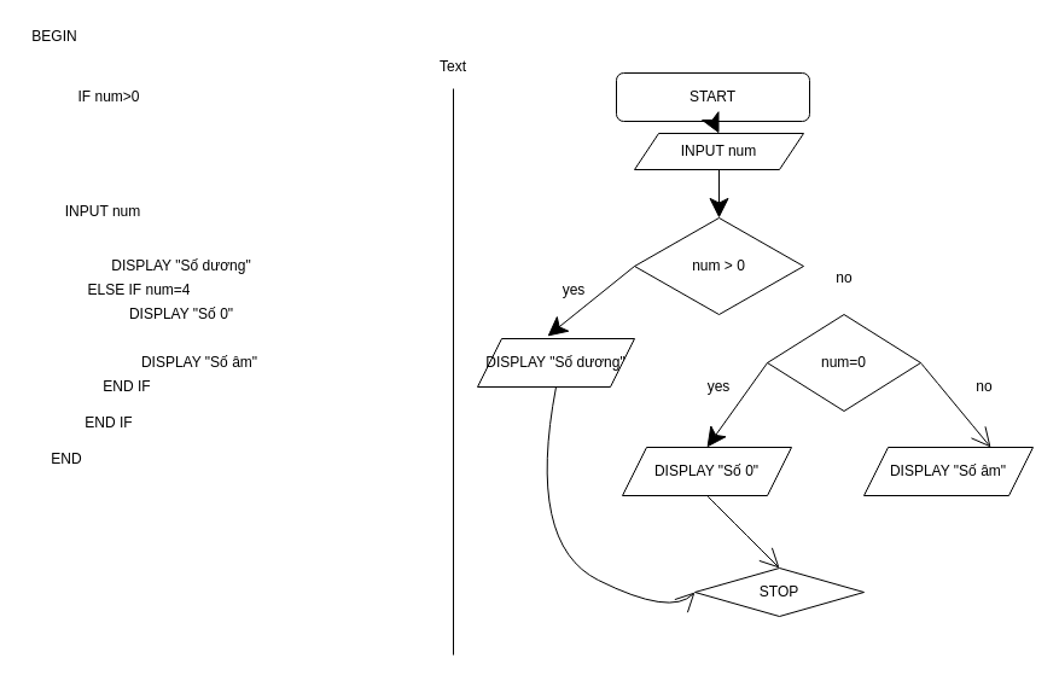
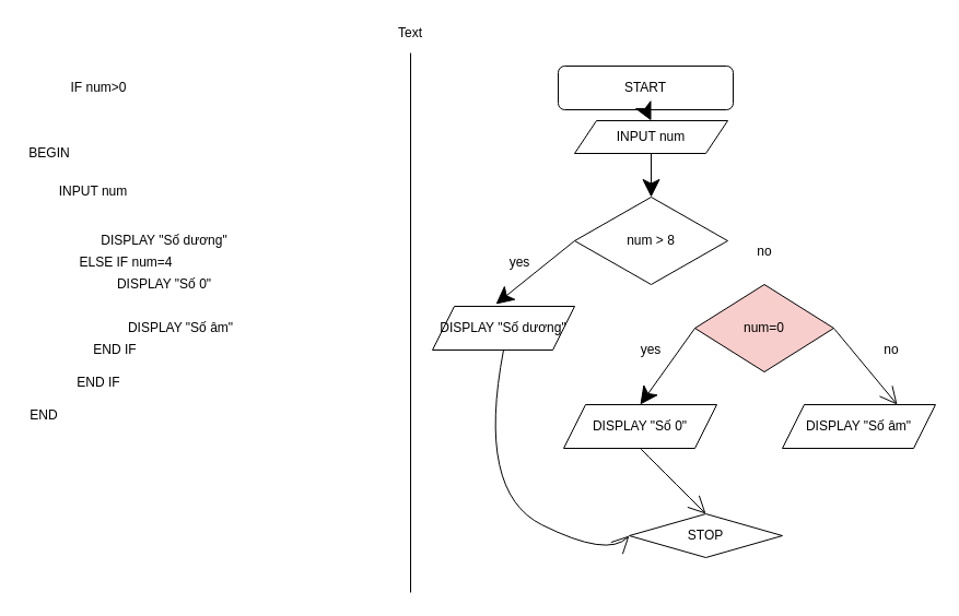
  <mxCell id="0" />
  <mxCell id="1" parent="0" />
  <mxCell id="2" value="" style="endArrow=none;html=1;startSize=14;endSize=14;sourcePerimeterSpacing=8;targetPerimeterSpacing=8;" edge="1" parent="1" target="12"><mxGeometry width="50" height="50" relative="1" as="geometry"><mxPoint x="375" y="542" as="sourcePoint" /><mxPoint x="375" as="targetPoint" y="40" /></mxGeometry></mxCell>
- <mxCell id="3" value="BEGIN" style="text;html=1;strokeColor=none;fillColor=none;align=center;verticalAlign=middle;whiteSpace=wrap;rounded=0;hachureGap=4;pointerEvents=0;" vertex="1" parent="1"><mxGeometry x="25" y="20" width="40" height="20" as="geometry" /></mxCell>
+ <mxCell id="3" value="BEGIN" style="text;html=1;strokeColor=none;fillColor=none;align=center;verticalAlign=middle;whiteSpace=wrap;rounded=0;hachureGap=4;pointerEvents=0;" vertex="1" parent="1"><mxGeometry x="25" y="130" width="40" height="20" as="geometry" /></mxCell>
  <mxCell id="4" value="INPUT num" style="text;html=1;strokeColor=none;fillColor=none;align=center;verticalAlign=middle;whiteSpace=wrap;rounded=0;hachureGap=4;pointerEvents=0;" vertex="1" parent="1"><mxGeometry x="45" y="160" width="80" height="30" as="geometry" /></mxCell>
  <mxCell id="5" value="IF num&amp;gt;0" style="text;html=1;strokeColor=none;fillColor=none;align=center;verticalAlign=middle;whiteSpace=wrap;rounded=0;hachureGap=4;pointerEvents=0;" vertex="1" parent="1"><mxGeometry x="55" y="70" width="70" height="20" as="geometry" /></mxCell>
  <mxCell id="6" value="DISPLAY &quot;Số dương&quot;" style="text;html=1;strokeColor=none;fillColor=none;align=center;verticalAlign=middle;whiteSpace=wrap;rounded=0;hachureGap=4;pointerEvents=0;" vertex="1" parent="1"><mxGeometry x="85" y="210" width="130" height="20" as="geometry" /></mxCell>
  <mxCell id="7" value="ELSE IF num=4" style="text;html=1;strokeColor=none;fillColor=none;align=center;verticalAlign=middle;whiteSpace=wrap;rounded=0;hachureGap=4;pointerEvents=0;" vertex="1" parent="1"><mxGeometry x="55" y="230" width="120" height="20" as="geometry" /></mxCell>
  <mxCell id="8" value="DISPLAY &quot;Số 0&quot;" style="text;html=1;strokeColor=none;fillColor=none;align=center;verticalAlign=middle;whiteSpace=wrap;rounded=0;hachureGap=4;pointerEvents=0;" vertex="1" parent="1"><mxGeometry x="90" y="250" width="120" height="20" as="geometry" /></mxCell>
  <mxCell id="9" value="DISPLAY &quot;Số âm&quot;" style="text;html=1;strokeColor=none;fillColor=none;align=center;verticalAlign=middle;whiteSpace=wrap;rounded=0;hachureGap=4;pointerEvents=0;" vertex="1" parent="1"><mxGeometry x="90" y="290" width="150" height="20" as="geometry" /></mxCell>
  <mxCell id="10" value="END IF" style="text;html=1;strokeColor=none;fillColor=none;align=center;verticalAlign=middle;whiteSpace=wrap;rounded=0;hachureGap=4;pointerEvents=0;" vertex="1" parent="1"><mxGeometry x="75" y="310" width="60" height="20" as="geometry" /></mxCell>
  <mxCell id="11" value="END IF" style="text;html=1;strokeColor=none;fillColor=none;align=center;verticalAlign=middle;whiteSpace=wrap;rounded=0;hachureGap=4;pointerEvents=0;" vertex="1" parent="1"><mxGeometry x="60" y="340" width="60" height="20" as="geometry" /></mxCell>
- <mxCell id="12" value="Text" style="text;html=1;strokeColor=none;fillColor=none;align=center;verticalAlign=middle;whiteSpace=wrap;rounded=0;hachureGap=4;pointerEvents=0;" vertex="1" parent="1"><mxGeometry x="355" y="45" width="40" height="20" as="geometry" /></mxCell>
- <mxCell id="13" value="END" style="text;html=1;strokeColor=none;fillColor=none;align=center;verticalAlign=middle;whiteSpace=wrap;rounded=0;hachureGap=4;pointerEvents=0;" vertex="1" parent="1"><mxGeometry x="35" y="370" width="40" height="20" as="geometry" /></mxCell>
+ <mxCell id="12" value="Text" style="text;html=1;strokeColor=none;fillColor=none;align=center;verticalAlign=middle;whiteSpace=wrap;rounded=0;hachureGap=4;pointerEvents=0;" vertex="1" parent="1"><mxGeometry x="355" y="20" width="40" height="20" as="geometry" /></mxCell>
+ <mxCell id="13" value="END" style="text;html=1;strokeColor=none;fillColor=none;align=center;verticalAlign=middle;whiteSpace=wrap;rounded=0;hachureGap=4;pointerEvents=0;" vertex="1" parent="1"><mxGeometry x="20" y="370" width="40" height="20" as="geometry" /></mxCell>
  <mxCell id="14" value="START" style="rounded=1;whiteSpace=wrap;html=1;hachureGap=4;pointerEvents=0;" vertex="1" parent="1"><mxGeometry x="510" y="60" width="160" height="40" as="geometry" /></mxCell>
  <mxCell id="15" value="INPUT num" style="shape=parallelogram;perimeter=parallelogramPerimeter;whiteSpace=wrap;html=1;fixedSize=1;hachureGap=4;pointerEvents=0;" vertex="1" parent="1"><mxGeometry x="525" y="110" width="140" height="30" as="geometry" /></mxCell>
- <mxCell id="16" value="num &amp;gt; 0" style="rhombus;whiteSpace=wrap;html=1;hachureGap=4;pointerEvents=0;" vertex="1" parent="1"><mxGeometry x="525" y="180" width="140" height="80" as="geometry" /></mxCell>
+ <mxCell id="16" value="num &amp;gt; 8" style="rhombus;whiteSpace=wrap;html=1;hachureGap=4;pointerEvents=0;" vertex="1" parent="1"><mxGeometry x="525" y="180" width="140" height="80" as="geometry" /></mxCell>
  <mxCell id="17" style="edgeStyle=none;curved=1;rounded=0;orthogonalLoop=1;jettySize=auto;html=1;exitX=0.5;exitY=1;exitDx=0;exitDy=0;entryX=0;entryY=0.5;entryDx=0;entryDy=0;endArrow=open;startSize=14;endSize=14;sourcePerimeterSpacing=8;targetPerimeterSpacing=8;" edge="1" parent="1" source="18" target="24"><mxGeometry relative="1" as="geometry"><Array as="points"><mxPoint x="435" y="450" /><mxPoint x="555" y="510" /></Array></mxGeometry></mxCell>
  <mxCell id="18" value="DISPLAY &quot;Số dương&quot;" style="shape=parallelogram;perimeter=parallelogramPerimeter;whiteSpace=wrap;html=1;fixedSize=1;hachureGap=4;pointerEvents=0;" vertex="1" parent="1"><mxGeometry x="395" y="280" width="130" height="40" as="geometry" /></mxCell>
  <mxCell id="19" style="edgeStyle=none;curved=1;rounded=0;orthogonalLoop=1;jettySize=auto;html=1;exitX=1;exitY=0.5;exitDx=0;exitDy=0;entryX=0.75;entryY=0;entryDx=0;entryDy=0;endArrow=open;startSize=14;endSize=14;sourcePerimeterSpacing=8;targetPerimeterSpacing=8;" edge="1" parent="1" source="20" target="23"><mxGeometry relative="1" as="geometry" /></mxCell>
- <mxCell id="20" value="num=0" style="rhombus;whiteSpace=wrap;html=1;hachureGap=4;pointerEvents=0;" vertex="1" parent="1"><mxGeometry x="635" y="260" width="127" height="80" as="geometry" /></mxCell>
+ <mxCell id="20" value="num=0" style="rhombus;whiteSpace=wrap;html=1;hachureGap=4;pointerEvents=0;fillColor=#f8cecc;" vertex="1" parent="1"><mxGeometry x="635" y="260" width="127" height="80" as="geometry" /></mxCell>
  <mxCell id="21" style="edgeStyle=none;curved=1;rounded=0;orthogonalLoop=1;jettySize=auto;html=1;exitX=0.5;exitY=1;exitDx=0;exitDy=0;entryX=0.5;entryY=0;entryDx=0;entryDy=0;endArrow=open;startSize=14;endSize=14;sourcePerimeterSpacing=8;targetPerimeterSpacing=8;" edge="1" parent="1" source="22" target="24"><mxGeometry relative="1" as="geometry" /></mxCell>
  <mxCell id="22" value="DISPLAY &quot;Số 0&quot;" style="shape=parallelogram;perimeter=parallelogramPerimeter;whiteSpace=wrap;html=1;fixedSize=1;hachureGap=4;pointerEvents=0;" vertex="1" parent="1"><mxGeometry x="515" y="370" width="140" height="40" as="geometry" /></mxCell>
  <mxCell id="23" value="DISPLAY &quot;Số âm&quot;" style="shape=parallelogram;perimeter=parallelogramPerimeter;whiteSpace=wrap;html=1;fixedSize=1;hachureGap=4;pointerEvents=0;" vertex="1" parent="1"><mxGeometry x="715" y="370" width="140" height="40" as="geometry" /></mxCell>
  <mxCell id="24" value="STOP" style="rhombus;whiteSpace=wrap;html=1;hachureGap=4;pointerEvents=0;" vertex="1" parent="1"><mxGeometry x="575" y="470" width="140" height="40" as="geometry" /></mxCell>
  <mxCell id="25" value="" style="endArrow=classic;html=1;startSize=14;endSize=14;sourcePerimeterSpacing=8;targetPerimeterSpacing=8;exitX=0.5;exitY=1;exitDx=0;exitDy=0;" edge="1" parent="1" source="14"><mxGeometry width="50" height="50" relative="1" as="geometry"><mxPoint x="575" y="120" as="sourcePoint" /><mxPoint x="595" y="110" as="targetPoint" /></mxGeometry></mxCell>
  <mxCell id="26" value="" style="endArrow=classic;html=1;startSize=14;endSize=14;sourcePerimeterSpacing=8;targetPerimeterSpacing=8;exitX=0.5;exitY=1;exitDx=0;exitDy=0;entryX=0.5;entryY=0;entryDx=0;entryDy=0;" edge="1" parent="1" source="15" target="16"><mxGeometry width="50" height="50" relative="1" as="geometry"><mxPoint x="325" y="290" as="sourcePoint" /><mxPoint x="345" y="350" as="targetPoint" /></mxGeometry></mxCell>
  <mxCell id="27" value="" style="endArrow=classic;html=1;startSize=14;endSize=14;sourcePerimeterSpacing=8;targetPerimeterSpacing=8;exitX=0;exitY=0.5;exitDx=0;exitDy=0;entryX=0.446;entryY=-0.05;entryDx=0;entryDy=0;entryPerimeter=0;" edge="1" parent="1" source="16" target="18"><mxGeometry width="50" height="50" relative="1" as="geometry"><mxPoint x="325" y="290" as="sourcePoint" /><mxPoint x="375" y="240" as="targetPoint" /></mxGeometry></mxCell>
  <mxCell id="28" value="" style="endArrow=classic;html=1;startSize=14;endSize=14;sourcePerimeterSpacing=8;targetPerimeterSpacing=8;exitX=0;exitY=0.5;exitDx=0;exitDy=0;entryX=0.5;entryY=0;entryDx=0;entryDy=0;" edge="1" parent="1" source="20" target="22"><mxGeometry width="50" height="50" relative="1" as="geometry"><mxPoint x="325" y="290" as="sourcePoint" /><mxPoint x="375" y="240" as="targetPoint" /></mxGeometry></mxCell>
  <mxCell id="29" value="yes" style="text;html=1;strokeColor=none;fillColor=none;align=center;verticalAlign=middle;whiteSpace=wrap;rounded=0;hachureGap=4;pointerEvents=0;" vertex="1" parent="1"><mxGeometry x="455" y="230" width="40" height="20" as="geometry" /></mxCell>
  <mxCell id="30" value="no" style="text;html=1;strokeColor=none;fillColor=none;align=center;verticalAlign=middle;whiteSpace=wrap;rounded=0;hachureGap=4;pointerEvents=0;" vertex="1" parent="1"><mxGeometry x="678.5" y="220" width="40" height="20" as="geometry" /></mxCell>
  <mxCell id="31" value="yes" style="text;html=1;strokeColor=none;fillColor=none;align=center;verticalAlign=middle;whiteSpace=wrap;rounded=0;hachureGap=4;pointerEvents=0;" vertex="1" parent="1"><mxGeometry x="575" y="310" width="40" height="20" as="geometry" /></mxCell>
  <mxCell id="32" value="no" style="text;html=1;strokeColor=none;fillColor=none;align=center;verticalAlign=middle;whiteSpace=wrap;rounded=0;hachureGap=4;pointerEvents=0;" vertex="1" parent="1"><mxGeometry x="795" y="310" width="40" height="20" as="geometry" /></mxCell>
